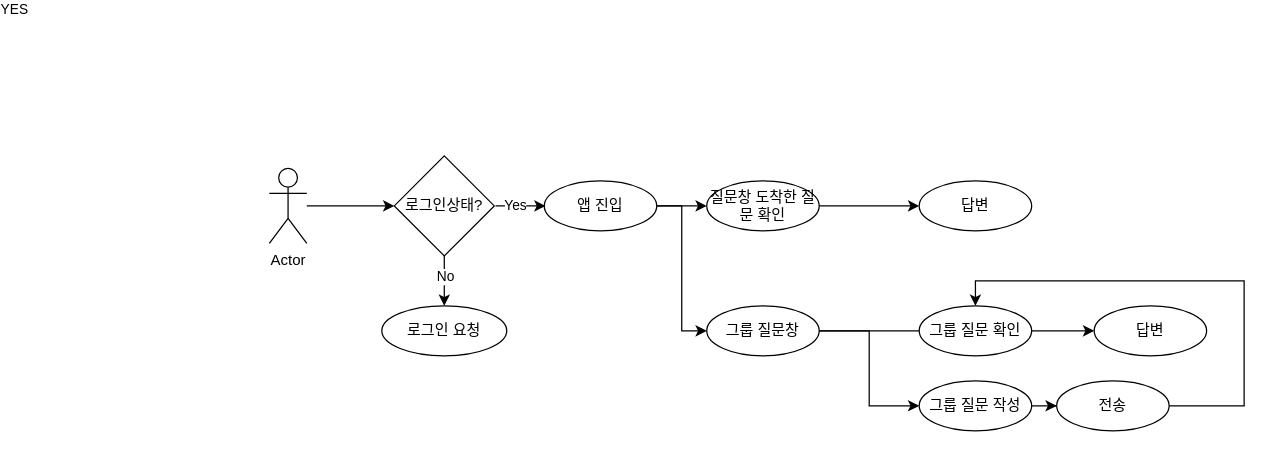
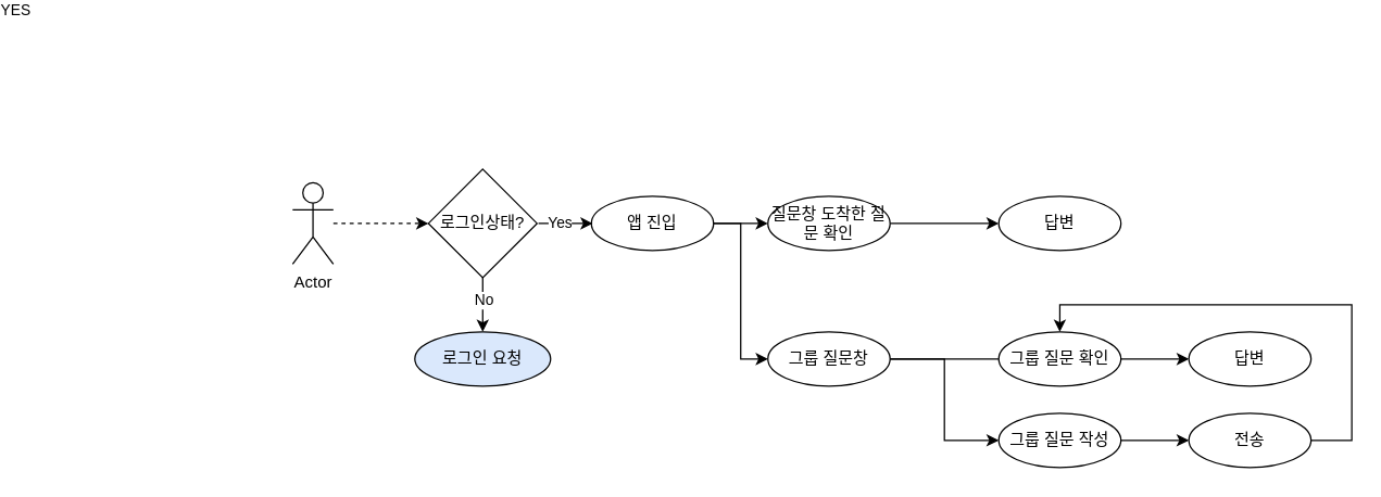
  <mxCell id="0" />
  <mxCell id="1" parent="0" />
  <mxCell id="2" value="로그인상태?" style="rhombus;whiteSpace=wrap;html=1;" parent="1" vertex="1"><mxGeometry x="120" y="20" width="80" height="80" as="geometry" /></mxCell>
  <mxCell id="3" value="" style="edgeStyle=orthogonalEdgeStyle;rounded=0;orthogonalLoop=1;jettySize=auto;html=1;" edge="1" parent="1" source="4" target="15"><mxGeometry relative="1" as="geometry" /></mxCell>
  <mxCell id="4" value="앱 진입" style="ellipse;whiteSpace=wrap;html=1;" parent="1" vertex="1"><mxGeometry x="240" y="40" width="90" height="40" as="geometry" /></mxCell>
  <mxCell id="5" value="" style="endArrow=classic;html=1;rounded=0;entryX=0;entryY=0.5;entryDx=0;entryDy=0;exitX=1;exitY=0.5;exitDx=0;exitDy=0;" parent="1" edge="1"><mxGeometry width="50" height="50" relative="1" as="geometry"><mxPoint x="201" y="60" as="sourcePoint" /><mxPoint x="241" y="60" as="targetPoint" /><Array as="points"><mxPoint x="241" y="60" /></Array></mxGeometry></mxCell>
  <mxCell id="6" value="YES" style="edgeLabel;html=1;align=center;verticalAlign=middle;resizable=0;points=[];" parent="5" vertex="1" connectable="0"><mxGeometry x="0.309" y="2" relative="1" as="geometry"><mxPoint x="-412" y="-156" as="offset" /></mxGeometry></mxCell>
  <mxCell id="7" value="" style="endArrow=classic;html=1;rounded=0;exitX=0.5;exitY=1;exitDx=0;exitDy=0;entryX=0.5;entryY=0;entryDx=0;entryDy=0;" parent="1" source="2" edge="1" target="12"><mxGeometry width="50" height="50" relative="1" as="geometry"><mxPoint x="380" y="330" as="sourcePoint" /><mxPoint x="300" y="160" as="targetPoint" /></mxGeometry></mxCell>
  <mxCell id="8" value="No" style="edgeLabel;html=1;align=center;verticalAlign=middle;resizable=0;points=[];" parent="7" vertex="1" connectable="0"><mxGeometry x="-0.444" relative="1" as="geometry"><mxPoint y="5" as="offset" /></mxGeometry></mxCell>
  <mxCell id="9" style="edgeStyle=orthogonalEdgeStyle;rounded=0;orthogonalLoop=1;jettySize=auto;html=1;exitX=0.5;exitY=0;exitDx=0;exitDy=0;" edge="1" parent="1"><mxGeometry relative="1" as="geometry"><mxPoint x="300" y="159.833" as="targetPoint" /><mxPoint x="300" y="160" as="sourcePoint" /></mxGeometry></mxCell>
- <mxCell id="10" value="" style="edgeStyle=orthogonalEdgeStyle;rounded=0;orthogonalLoop=1;jettySize=auto;html=1;" edge="1" parent="1" source="11" target="2"><mxGeometry relative="1" as="geometry" /></mxCell>
+ <mxCell id="10" value="" style="edgeStyle=orthogonalEdgeStyle;rounded=0;orthogonalLoop=1;jettySize=auto;html=1;dashed=1;" edge="1" parent="1" source="11" target="2"><mxGeometry relative="1" as="geometry" /></mxCell>
  <mxCell id="11" value="Actor" style="shape=umlActor;verticalLabelPosition=bottom;verticalAlign=top;html=1;outlineConnect=0;" parent="1" vertex="1"><mxGeometry x="20" y="30" width="30" height="60" as="geometry" /></mxCell>
- <mxCell id="12" value="로그인 요청" style="ellipse;whiteSpace=wrap;html=1;" vertex="1" parent="1"><mxGeometry x="110" y="140" width="100" height="40.01" as="geometry" /></mxCell>
+ <mxCell id="12" value="로그인 요청" style="ellipse;whiteSpace=wrap;html=1;fillColor=#dae8fc;" vertex="1" parent="1"><mxGeometry x="110" y="140" width="100" height="40.01" as="geometry" /></mxCell>
  <mxCell id="13" value="Yes" style="edgeLabel;html=1;align=center;verticalAlign=middle;resizable=0;points=[];" vertex="1" connectable="0" parent="1"><mxGeometry x="154" y="67" as="geometry"><mxPoint x="62" y="-8" as="offset" /></mxGeometry></mxCell>
  <mxCell id="14" value="" style="edgeStyle=orthogonalEdgeStyle;rounded=0;orthogonalLoop=1;jettySize=auto;html=1;" edge="1" parent="1" source="15" target="16"><mxGeometry relative="1" as="geometry" /></mxCell>
  <mxCell id="15" value="질문창 도착한 질문 확인" style="ellipse;whiteSpace=wrap;html=1;" vertex="1" parent="1"><mxGeometry x="370" y="40" width="90" height="40" as="geometry" /></mxCell>
  <mxCell id="16" value="답변" style="ellipse;whiteSpace=wrap;html=1;" vertex="1" parent="1"><mxGeometry x="540" y="40" width="90" height="40" as="geometry" /></mxCell>
  <mxCell id="17" value="" style="edgeStyle=orthogonalEdgeStyle;rounded=0;orthogonalLoop=1;jettySize=auto;html=1;exitX=1;exitY=0.5;exitDx=0;exitDy=0;entryX=0;entryY=0.5;entryDx=0;entryDy=0;" edge="1" parent="1" source="4" target="19"><mxGeometry relative="1" as="geometry"><mxPoint x="340" y="70" as="sourcePoint" /><mxPoint x="340" y="160" as="targetPoint" /></mxGeometry></mxCell>
  <mxCell id="18" value="" style="edgeStyle=orthogonalEdgeStyle;rounded=0;orthogonalLoop=1;jettySize=auto;html=1;endArrow=none;" edge="1" parent="1" source="19" target="21"><mxGeometry relative="1" as="geometry" /></mxCell>
  <mxCell id="19" value="그룹 질문창" style="ellipse;whiteSpace=wrap;html=1;" vertex="1" parent="1"><mxGeometry x="370" y="140" width="90" height="40" as="geometry" /></mxCell>
  <mxCell id="20" value="" style="edgeStyle=orthogonalEdgeStyle;rounded=0;orthogonalLoop=1;jettySize=auto;html=1;" edge="1" parent="1" source="21" target="27"><mxGeometry relative="1" as="geometry" /></mxCell>
  <mxCell id="21" value="그룹 질문 확인" style="ellipse;whiteSpace=wrap;html=1;" vertex="1" parent="1"><mxGeometry x="540" y="140" width="90" height="40" as="geometry" /></mxCell>
  <mxCell id="22" value="" style="edgeStyle=orthogonalEdgeStyle;rounded=0;orthogonalLoop=1;jettySize=auto;html=1;" edge="1" parent="1" source="23" target="26"><mxGeometry relative="1" as="geometry" /></mxCell>
  <mxCell id="23" value="그룹 질문 작성" style="ellipse;whiteSpace=wrap;html=1;" vertex="1" parent="1"><mxGeometry x="540" y="200" width="90" height="40" as="geometry" /></mxCell>
  <mxCell id="24" value="" style="edgeStyle=orthogonalEdgeStyle;rounded=0;orthogonalLoop=1;jettySize=auto;html=1;exitX=1;exitY=0.5;exitDx=0;exitDy=0;entryX=0;entryY=0.5;entryDx=0;entryDy=0;" edge="1" parent="1" source="19" target="23"><mxGeometry relative="1" as="geometry"><mxPoint x="470" y="170" as="sourcePoint" /><mxPoint x="550" y="170" as="targetPoint" /></mxGeometry></mxCell>
  <mxCell id="25" style="edgeStyle=orthogonalEdgeStyle;rounded=0;orthogonalLoop=1;jettySize=auto;html=1;entryX=0.5;entryY=0;entryDx=0;entryDy=0;" edge="1" parent="1" source="26" target="21"><mxGeometry relative="1" as="geometry"><Array as="points"><mxPoint x="800" y="220" /><mxPoint x="800" y="120" /><mxPoint x="585" y="120" /></Array></mxGeometry></mxCell>
- <mxCell id="26" value="전송" style="ellipse;whiteSpace=wrap;html=1;" vertex="1" parent="1"><mxGeometry x="650" y="200" width="90" height="40" as="geometry" /></mxCell>
+ <mxCell id="26" value="전송" style="ellipse;whiteSpace=wrap;html=1;" vertex="1" parent="1"><mxGeometry x="680" y="200" width="90" height="40" as="geometry" /></mxCell>
  <mxCell id="27" value="답변" style="ellipse;whiteSpace=wrap;html=1;" vertex="1" parent="1"><mxGeometry x="680" y="140" width="90" height="40" as="geometry" /></mxCell>
